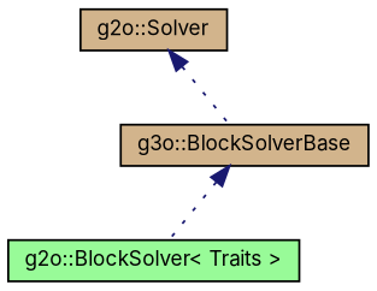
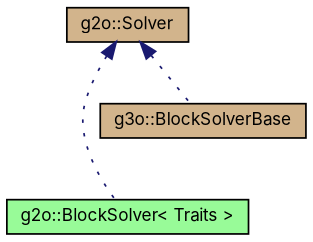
  digraph {
    fontname=Inter
    node [color=black fillcolor=tan fontname=Inter fontsize=10 shape=record style=filled]
    edge [color=midnightblue dir=back fontname=Inter fontsize=10 labelfontname=Helvetica labelfontsize=10 style=dotted]
    n1 [fillcolor=palegreen fontcolor=black height=0.2 label="g2o::BlockSolver\< Traits \>" width=0.4]
    n2 [height=0.2 label="g3o::BlockSolverBase" width=0.4]
    n3 [height=0.2 label="g2o::Solver" width=0.4]
-   n2 -> n1
+   n3 -> n1
    n3 -> n2
  }
